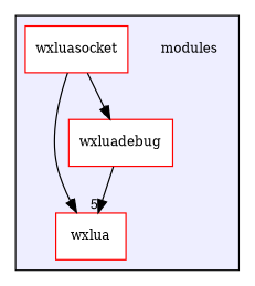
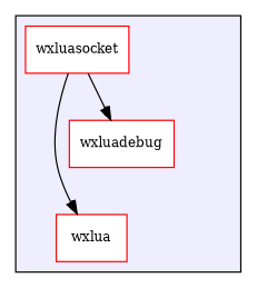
  digraph {
    compound=true
    fontname="DejaVu Serif"
    node [fontname="DejaVu Serif" fontsize=10 shape=box color=red fillcolor=white style=filled]
    edge [headlabel=6 labeldistance=1.5 labelfontname=FreeSans labelfontsize=10 fontname="DejaVu Serif"]
-   n1 [label=modules shape=plaintext color="" fillcolor="" style=""]
    n2 [label=wxlua]
    n3 [label=wxluadebug]
    n4 [label=wxluasocket]
    subgraph cluster_1 {
      bgcolor="#eeeeff"
      pencolor=black
-     n1
      n2
      n3
      n4
    }
-   n3 -> n2 [headlabel=5]
    n4 -> n2
    n4 -> n3
  }
